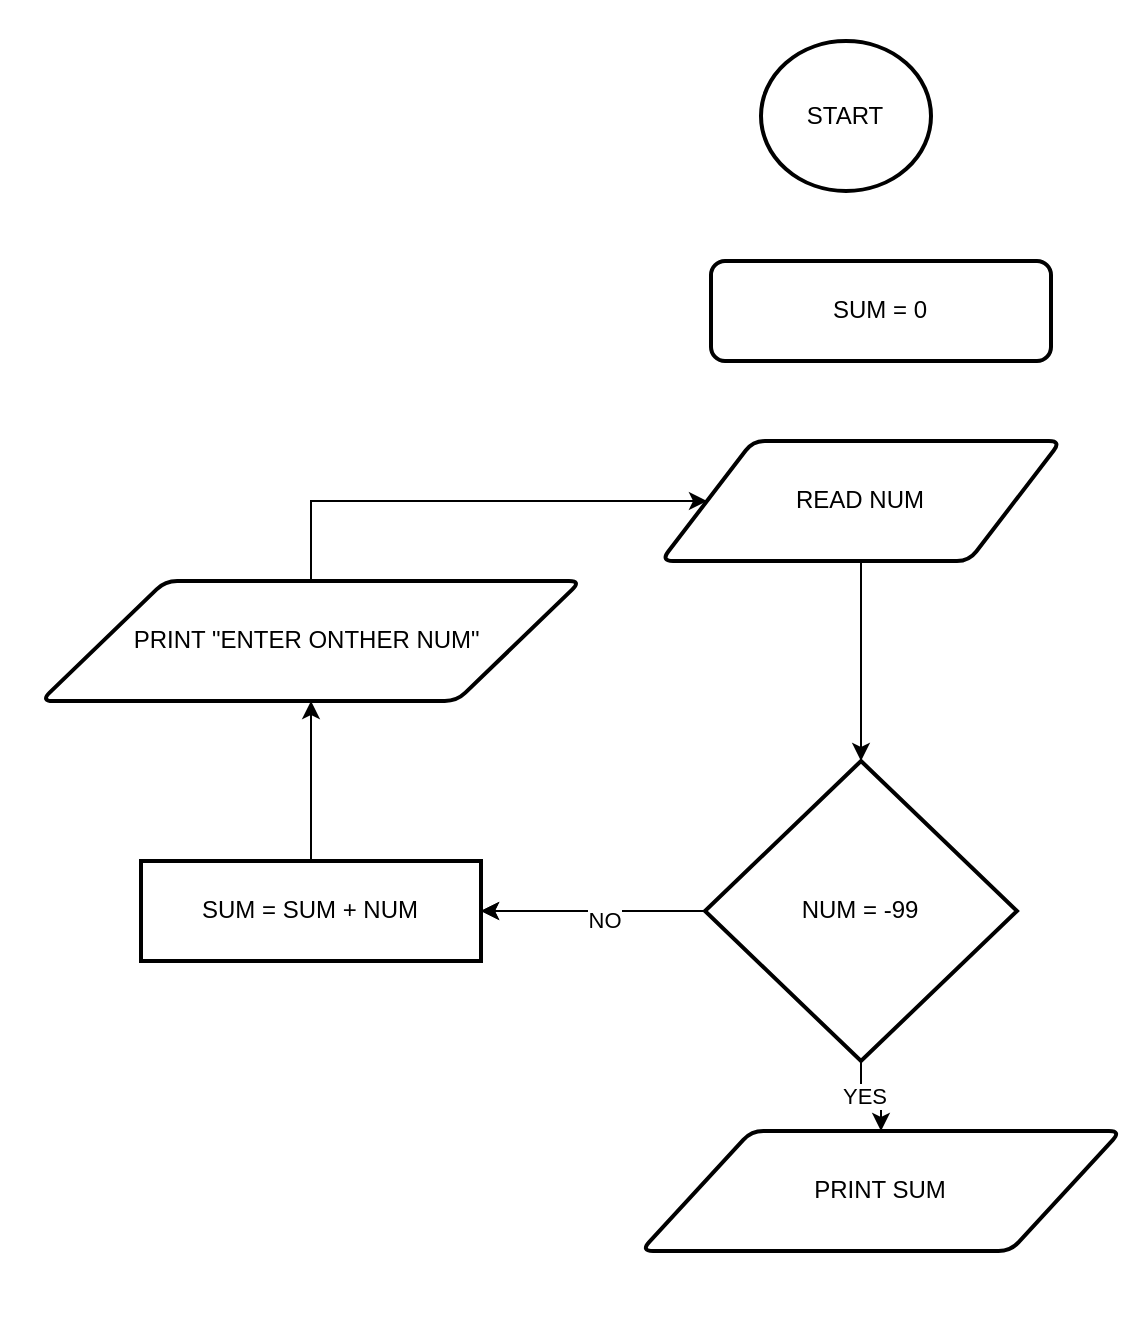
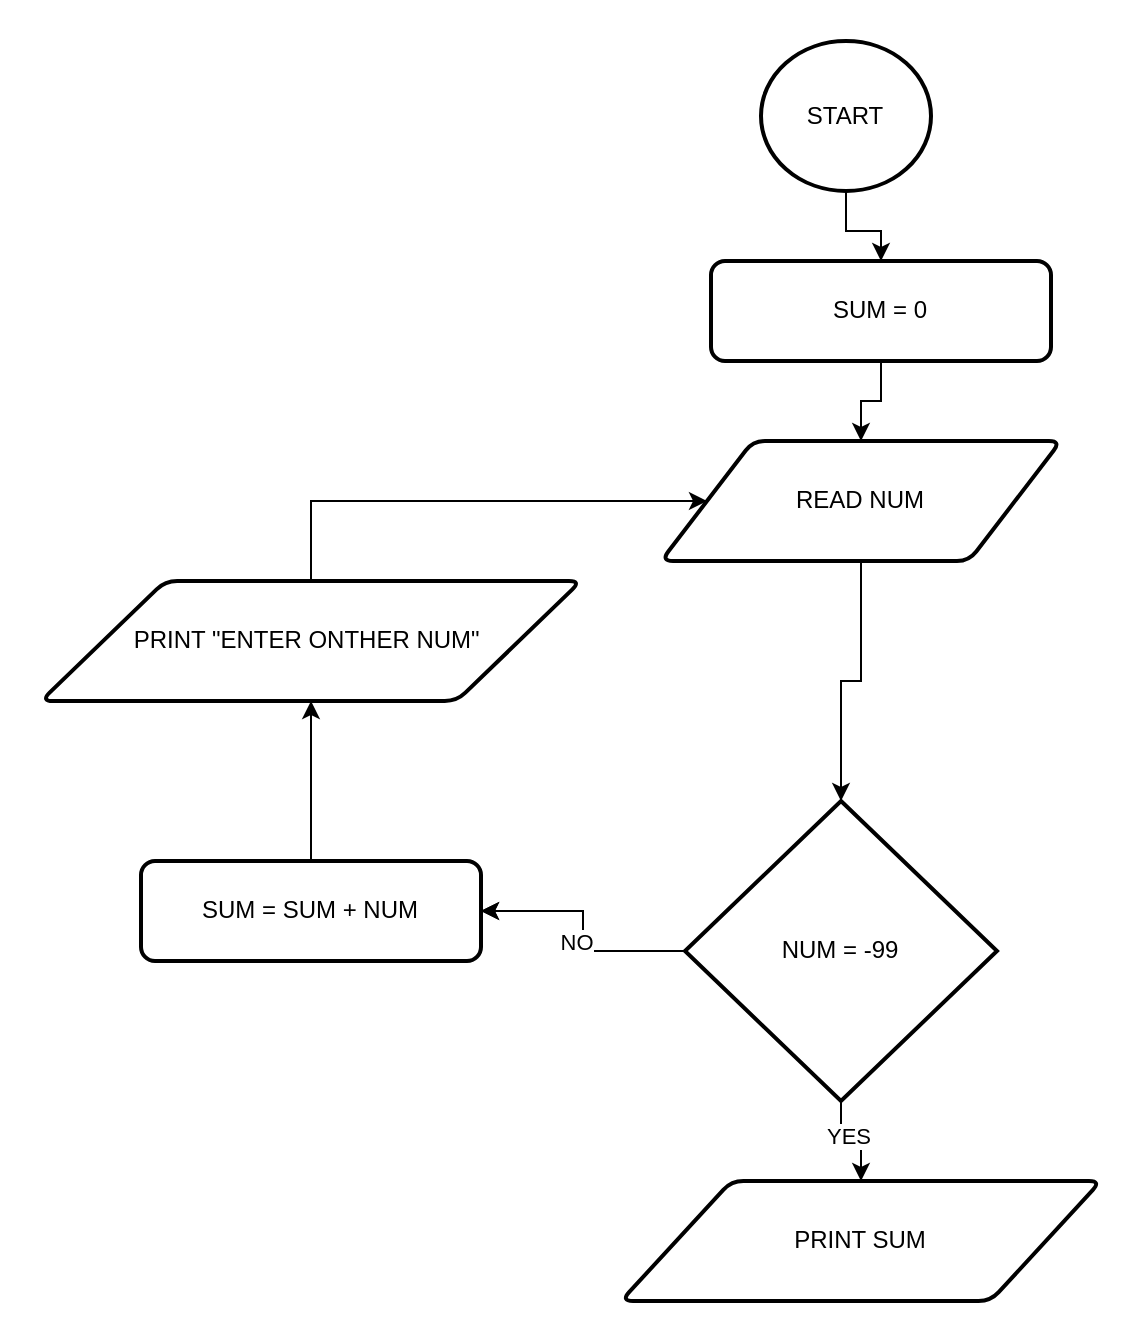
  <mxCell id="0" />
  <mxCell id="1" parent="0" />
+ <mxCell id="2" style="edgeStyle=orthogonalEdgeStyle;rounded=0;orthogonalLoop=1;jettySize=auto;html=1;exitX=0.5;exitY=1;exitDx=0;exitDy=0;exitPerimeter=0;" edge="1" parent="1" source="3" target="18"><mxGeometry relative="1" as="geometry" /></mxCell>
  <mxCell id="3" value="START" style="strokeWidth=2;html=1;shape=mxgraph.flowchart.start_1;whiteSpace=wrap;" vertex="1" parent="1"><mxGeometry x="380" y="20" width="85" height="75" as="geometry" /></mxCell>
  <mxCell id="4" style="edgeStyle=orthogonalEdgeStyle;rounded=0;orthogonalLoop=1;jettySize=auto;html=1;exitX=0.5;exitY=1;exitDx=0;exitDy=0;entryX=0.5;entryY=0;entryDx=0;entryDy=0;entryPerimeter=0;" edge="1" parent="1" source="5" target="11"><mxGeometry relative="1" as="geometry"><mxPoint x="430" y="260" as="targetPoint" /></mxGeometry></mxCell>
  <mxCell id="5" value="READ NUM" style="shape=parallelogram;html=1;strokeWidth=2;perimeter=parallelogramPerimeter;whiteSpace=wrap;rounded=1;arcSize=12;size=0.23;" vertex="1" parent="1"><mxGeometry x="330" y="220" width="200" height="60" as="geometry" /></mxCell>
  <mxCell id="6" style="edgeStyle=orthogonalEdgeStyle;rounded=0;orthogonalLoop=1;jettySize=auto;html=1;exitX=0;exitY=0.5;exitDx=0;exitDy=0;exitPerimeter=0;" edge="1" parent="1" source="11" target="13"><mxGeometry relative="1" as="geometry" /></mxCell>
  <mxCell id="7" value="" style="edgeStyle=orthogonalEdgeStyle;rounded=0;orthogonalLoop=1;jettySize=auto;html=1;" edge="1" parent="1" source="11" target="13"><mxGeometry relative="1" as="geometry" /></mxCell>
  <mxCell id="8" value="NO" style="edgeLabel;html=1;align=center;verticalAlign=middle;resizable=0;points=[];" vertex="1" connectable="0" parent="7"><mxGeometry x="-0.086" y="4" relative="1" as="geometry"><mxPoint as="offset" /></mxGeometry></mxCell>
  <mxCell id="9" style="edgeStyle=orthogonalEdgeStyle;rounded=0;orthogonalLoop=1;jettySize=auto;html=1;exitX=0.5;exitY=1;exitDx=0;exitDy=0;exitPerimeter=0;" edge="1" parent="1" source="11" target="16"><mxGeometry relative="1" as="geometry" /></mxCell>
  <mxCell id="10" value="YES" style="edgeLabel;html=1;align=center;verticalAlign=middle;resizable=0;points=[];" vertex="1" connectable="0" parent="9"><mxGeometry x="-0.073" y="3" relative="1" as="geometry"><mxPoint as="offset" /></mxGeometry></mxCell>
- <mxCell id="11" value="NUM = -99" style="strokeWidth=2;html=1;shape=mxgraph.flowchart.decision;whiteSpace=wrap;" vertex="1" parent="1"><mxGeometry x="352" y="380" width="156" height="150" as="geometry" /></mxCell>
+ <mxCell id="11" value="NUM = -99" style="strokeWidth=2;html=1;shape=mxgraph.flowchart.decision;whiteSpace=wrap;" vertex="1" parent="1"><mxGeometry x="342" y="400" width="156" height="150" as="geometry" /></mxCell>
  <mxCell id="12" style="edgeStyle=orthogonalEdgeStyle;rounded=0;orthogonalLoop=1;jettySize=auto;html=1;exitX=0.5;exitY=0;exitDx=0;exitDy=0;entryX=0.5;entryY=1;entryDx=0;entryDy=0;" edge="1" parent="1" source="13" target="15"><mxGeometry relative="1" as="geometry" /></mxCell>
- <mxCell id="13" value="SUM = SUM + NUM" style="whiteSpace=wrap;html=1;absoluteArcSize=1;arcSize=14;strokeWidth=2;rounded=0;" vertex="1" parent="1"><mxGeometry x="70" y="430" width="170" height="50" as="geometry" /></mxCell>
+ <mxCell id="13" value="SUM = SUM + NUM" style="rounded=1;whiteSpace=wrap;html=1;absoluteArcSize=1;arcSize=14;strokeWidth=2;" vertex="1" parent="1"><mxGeometry x="70" y="430" width="170" height="50" as="geometry" /></mxCell>
  <mxCell id="14" style="edgeStyle=orthogonalEdgeStyle;rounded=0;orthogonalLoop=1;jettySize=auto;html=1;exitX=0.5;exitY=0;exitDx=0;exitDy=0;entryX=0;entryY=0.5;entryDx=0;entryDy=0;" edge="1" parent="1" source="15" target="5"><mxGeometry relative="1" as="geometry"><Array as="points"><mxPoint x="155" y="250" /></Array></mxGeometry></mxCell>
  <mxCell id="15" value="PRINT &quot;ENTER ONTHER NUM&quot;&amp;nbsp;" style="shape=parallelogram;html=1;strokeWidth=2;perimeter=parallelogramPerimeter;whiteSpace=wrap;rounded=1;arcSize=12;size=0.23;" vertex="1" parent="1"><mxGeometry x="20" y="290" width="270" height="60" as="geometry" /></mxCell>
- <mxCell id="16" value="PRINT SUM" style="shape=parallelogram;html=1;strokeWidth=2;perimeter=parallelogramPerimeter;whiteSpace=wrap;rounded=1;arcSize=12;size=0.23;" vertex="1" parent="1"><mxGeometry x="320" y="565" width="240" height="60" as="geometry" /></mxCell>
+ <mxCell id="16" value="PRINT SUM" style="shape=parallelogram;html=1;strokeWidth=2;perimeter=parallelogramPerimeter;whiteSpace=wrap;rounded=1;arcSize=12;size=0.23;" vertex="1" parent="1"><mxGeometry x="310" y="590" width="240" height="60" as="geometry" /></mxCell>
+ <mxCell id="17" style="edgeStyle=orthogonalEdgeStyle;rounded=0;orthogonalLoop=1;jettySize=auto;html=1;exitX=0.5;exitY=1;exitDx=0;exitDy=0;" edge="1" parent="1" source="18" target="5"><mxGeometry relative="1" as="geometry" /></mxCell>
  <mxCell id="18" value="SUM = 0" style="rounded=1;whiteSpace=wrap;html=1;absoluteArcSize=1;arcSize=14;strokeWidth=2;" vertex="1" parent="1"><mxGeometry x="355" y="130" width="170" height="50" as="geometry" /></mxCell>
